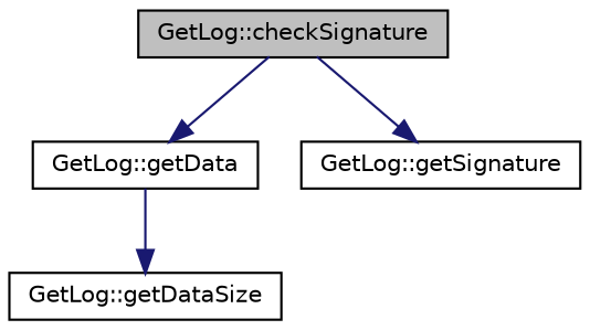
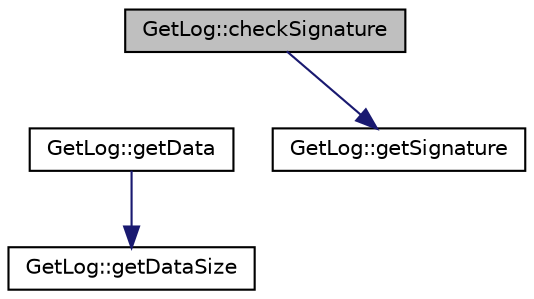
  digraph {
    rankdir=TB
    node [color=black fillcolor=white fontname=Helvetica fontsize=10 shape=record style=filled]
    edge [color=midnightblue fontname=Helvetica fontsize=10 labelfontname=Helvetica labelfontsize=10 style=solid]
    n1 [fillcolor=grey75 fontcolor=black height=0.2 label="GetLog::checkSignature" width=0.4]
    n2 [height=0.2 label="GetLog::getData" width=0.4]
    n3 [height=0.2 label="GetLog::getSignature" width=0.4]
    n4 [height=0.2 label="GetLog::getDataSize" width=0.4]
-   n1 -> n2
    n1 -> n3
    n2 -> n4
  }
